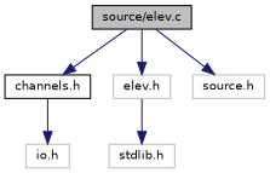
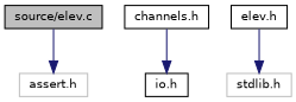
  digraph {
    node [color=black fillcolor=white fontname=Helvetica fontsize=10 shape=record style=filled]
    edge [color=midnightblue fontname=Helvetica fontsize=10 labelfontname=Helvetica labelfontsize=10 style=solid]
    n1 [fillcolor=grey75 fontcolor=black height=0.2 label="source/elev.c" width=0.4]
    n2 [height=0.2 label="channels.h" width=0.4]
-   n3 [color=grey75 height=0.2 label="elev.h" width=0.4]
-   n4 [color=grey75 height=0.2 label="source.h" width=0.4]
-   n5 [color=grey75 height=0.2 label="io.h" width=0.4]
+   n3 [height=0.2 label="elev.h" width=0.4]
+   n4 [color=grey75 height=0.2 label="assert.h" width=0.4]
+   n5 [height=0.2 label="io.h" width=0.4]
    n6 [color=grey75 height=0.2 label="stdlib.h" width=0.4]
-   n1 -> n2
-   n1 -> n3
    n1 -> n4
    n2 -> n5
    n3 -> n6
  }
